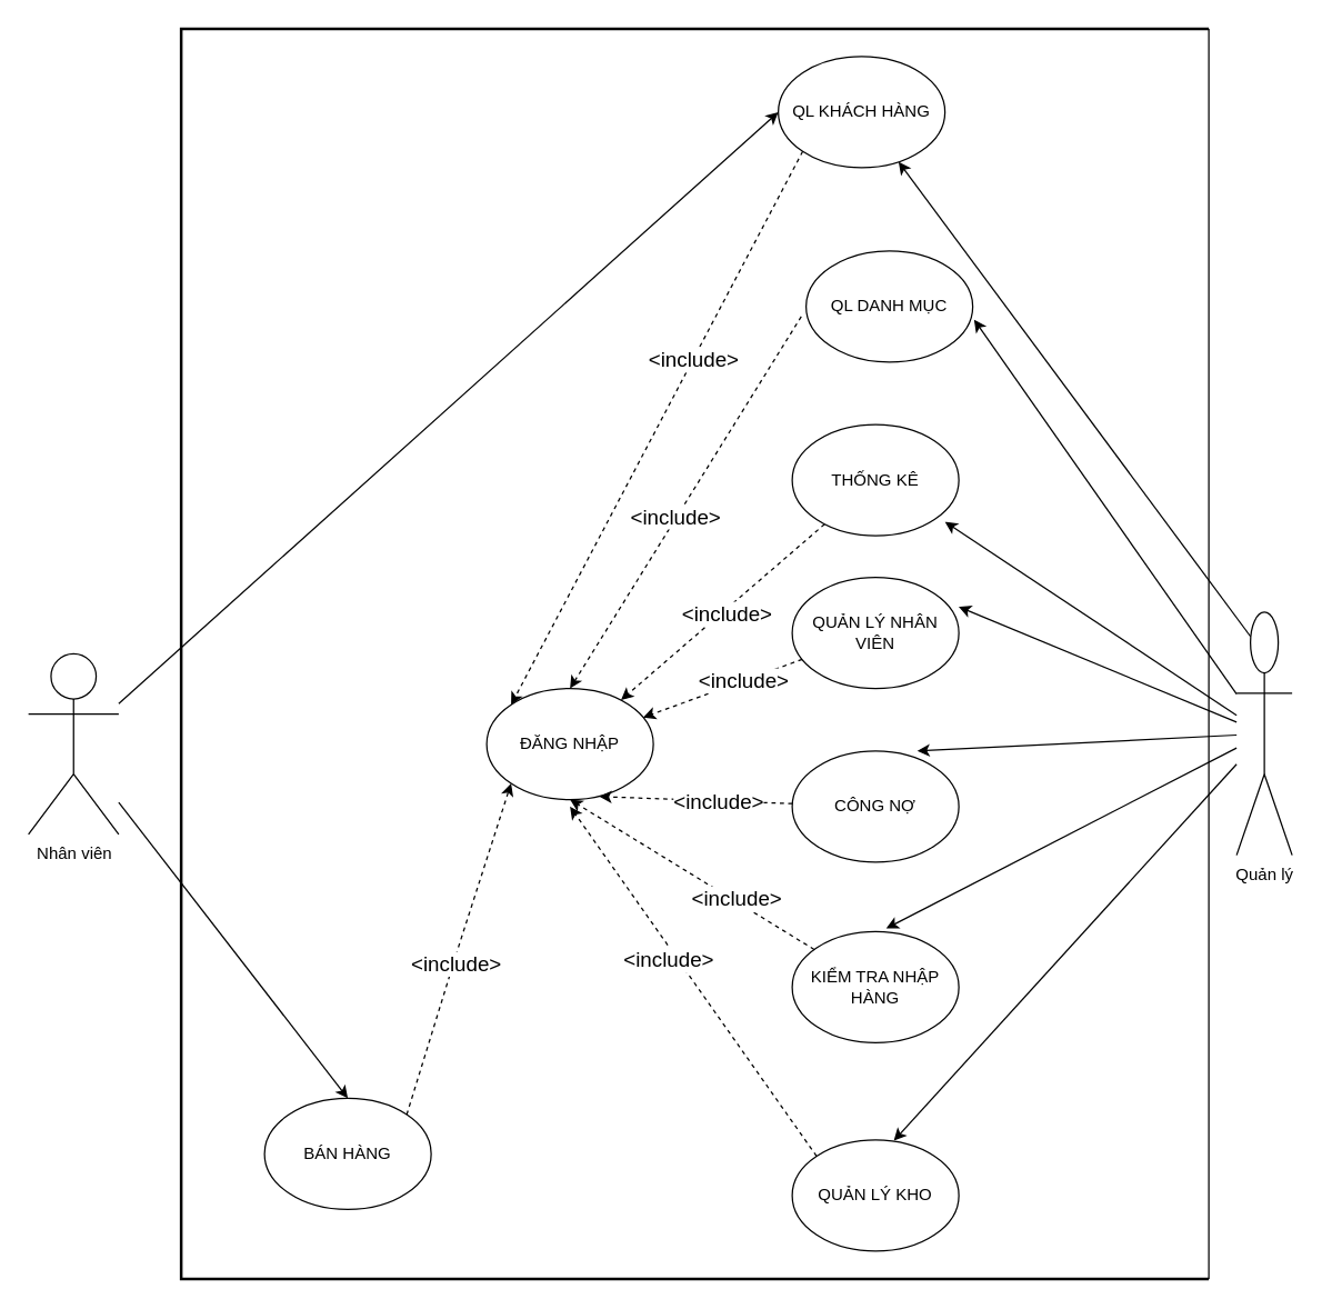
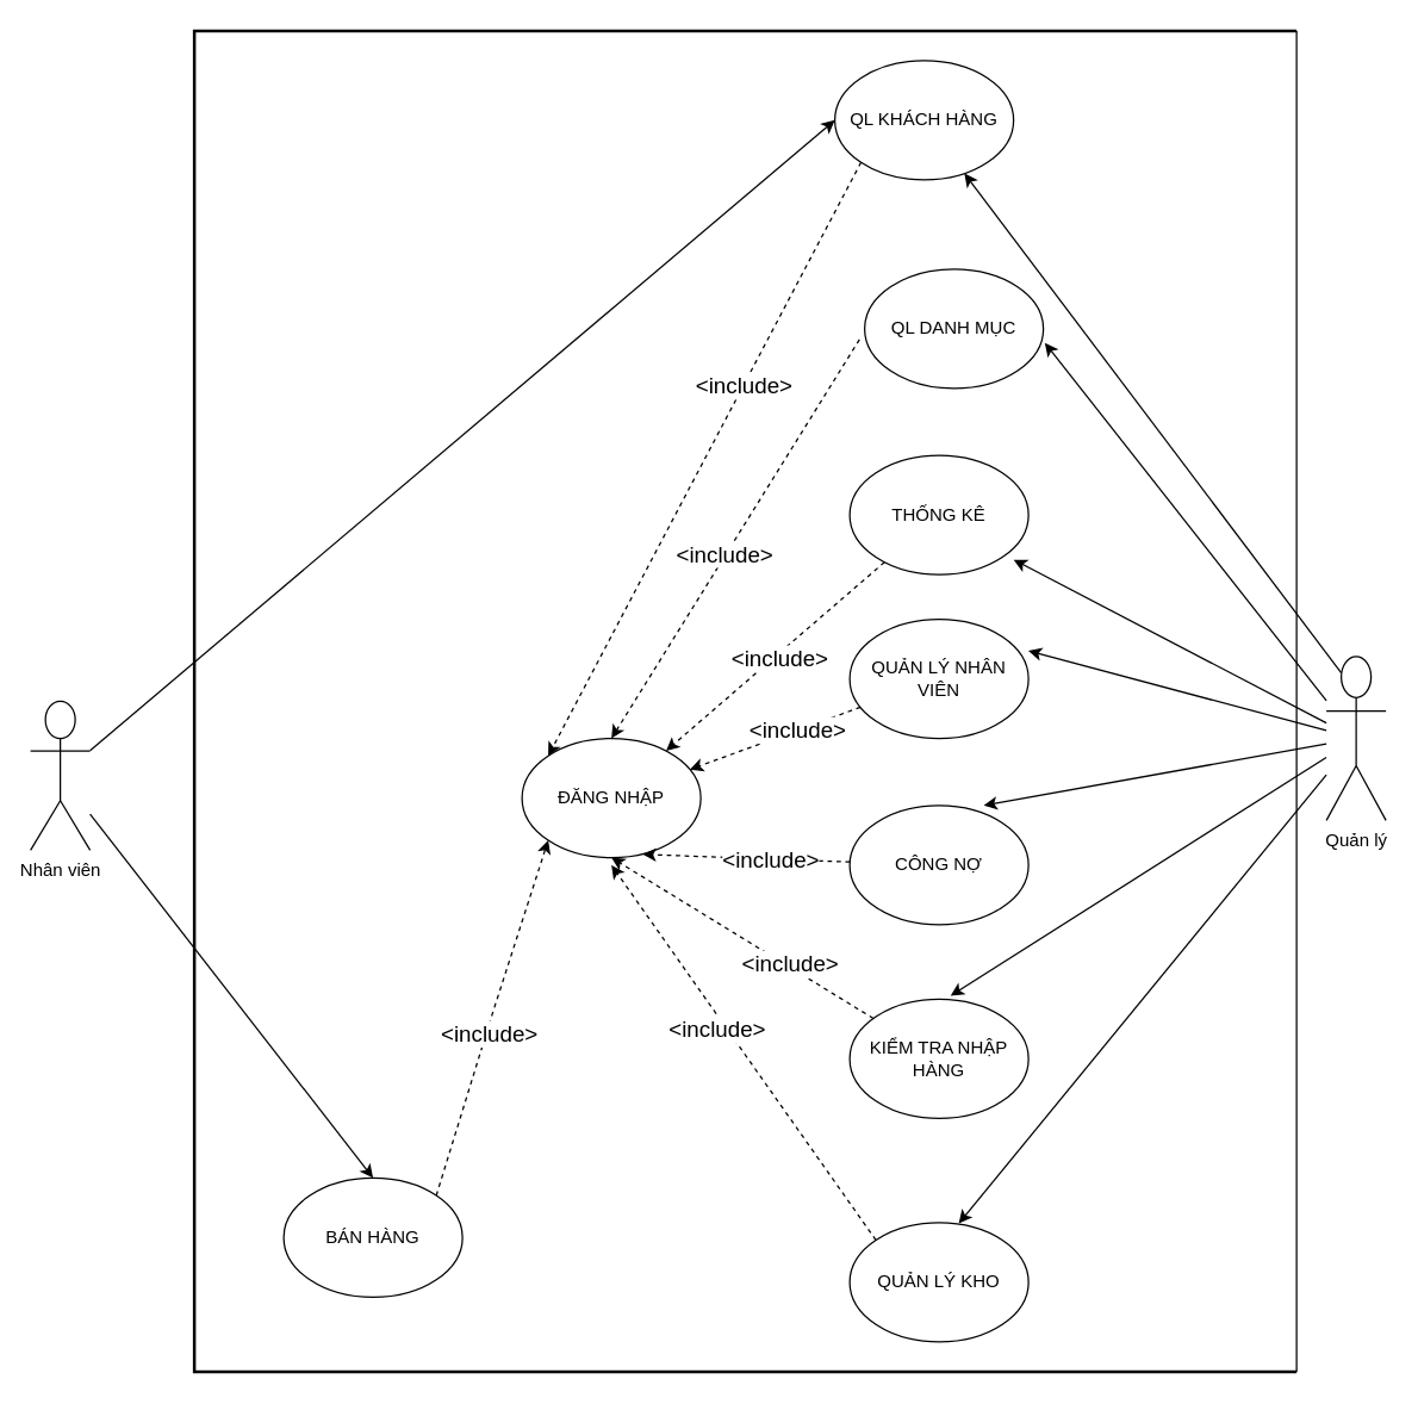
  <mxCell id="0" />
  <mxCell id="1" parent="0" />
  <mxCell id="2" style="rounded=0;orthogonalLoop=1;jettySize=auto;html=1;entryX=0.5;entryY=0;entryDx=0;entryDy=0;" edge="1" parent="1" source="4" target="12"><mxGeometry relative="1" as="geometry"><mxPoint x="320" y="445" as="targetPoint" /></mxGeometry></mxCell>
  <mxCell id="3" style="edgeStyle=none;rounded=0;orthogonalLoop=1;jettySize=auto;html=1;entryX=0;entryY=0.5;entryDx=0;entryDy=0;" edge="1" parent="1" source="4" target="20"><mxGeometry relative="1" as="geometry" /></mxCell>
- <mxCell id="4" value="Nhân viên" style="shape=umlActor;verticalLabelPosition=bottom;verticalAlign=top;html=1;outlineConnect=0;" vertex="1" parent="1"><mxGeometry x="20" y="470" width="65" height="130" as="geometry" /></mxCell>
+ <mxCell id="4" value="Nhân viên" style="shape=umlActor;verticalLabelPosition=bottom;verticalAlign=top;html=1;outlineConnect=0;" vertex="1" parent="1"><mxGeometry x="20" y="470" width="40" height="100" as="geometry" /></mxCell>
  <mxCell id="5" style="edgeStyle=none;rounded=0;orthogonalLoop=1;jettySize=auto;html=1;entryX=0.999;entryY=0.264;entryDx=0;entryDy=0;entryPerimeter=0;" edge="1" parent="1" source="11" target="14"><mxGeometry relative="1" as="geometry" /></mxCell>
  <mxCell id="6" style="edgeStyle=none;rounded=0;orthogonalLoop=1;jettySize=auto;html=1;entryX=0.61;entryY=0.007;entryDx=0;entryDy=0;entryPerimeter=0;" edge="1" parent="1" source="11" target="15"><mxGeometry relative="1" as="geometry" /></mxCell>
  <mxCell id="7" style="edgeStyle=none;rounded=0;orthogonalLoop=1;jettySize=auto;html=1;entryX=0.75;entryY=0;entryDx=0;entryDy=0;entryPerimeter=0;" edge="1" parent="1" source="11" target="21"><mxGeometry relative="1" as="geometry" /></mxCell>
  <mxCell id="8" style="edgeStyle=none;rounded=0;orthogonalLoop=1;jettySize=auto;html=1;entryX=0.564;entryY=-0.028;entryDx=0;entryDy=0;entryPerimeter=0;" edge="1" parent="1" source="11" target="19"><mxGeometry relative="1" as="geometry" /></mxCell>
  <mxCell id="9" style="edgeStyle=none;rounded=0;orthogonalLoop=1;jettySize=auto;html=1;entryX=1.008;entryY=0.618;entryDx=0;entryDy=0;entryPerimeter=0;" edge="1" parent="1" source="11" target="18"><mxGeometry relative="1" as="geometry" /></mxCell>
  <mxCell id="10" style="edgeStyle=none;rounded=0;orthogonalLoop=1;jettySize=auto;html=1;entryX=0.917;entryY=0.875;entryDx=0;entryDy=0;entryPerimeter=0;" edge="1" parent="1" source="11" target="16"><mxGeometry relative="1" as="geometry" /></mxCell>
- <mxCell id="11" value="Quản lý" style="shape=umlActor;verticalLabelPosition=bottom;verticalAlign=top;html=1;outlineConnect=0;" vertex="1" parent="1"><mxGeometry x="890" y="440" width="40" height="175" as="geometry" /></mxCell>
+ <mxCell id="11" value="Quản lý" style="shape=umlActor;verticalLabelPosition=bottom;verticalAlign=top;html=1;outlineConnect=0;" vertex="1" parent="1"><mxGeometry x="890" y="440" width="40" height="110" as="geometry" /></mxCell>
  <mxCell id="12" value="BÁN HÀNG" style="ellipse;whiteSpace=wrap;html=1;" vertex="1" parent="1"><mxGeometry x="190" y="790" width="120" height="80" as="geometry" /></mxCell>
  <mxCell id="13" style="edgeStyle=none;rounded=0;orthogonalLoop=1;jettySize=auto;html=1;dashed=1;" edge="1" parent="1" source="14" target="17"><mxGeometry relative="1" as="geometry" /></mxCell>
  <mxCell id="14" value="QUẢN LÝ NHÂN VIÊN" style="ellipse;whiteSpace=wrap;html=1;" vertex="1" parent="1"><mxGeometry x="570" y="415" width="120" height="80" as="geometry" /></mxCell>
  <mxCell id="15" value="QUẢN LÝ KHO" style="ellipse;whiteSpace=wrap;html=1;" vertex="1" parent="1"><mxGeometry x="570" y="820" width="120" height="80" as="geometry" /></mxCell>
  <mxCell id="16" value="THỐNG KÊ" style="ellipse;whiteSpace=wrap;html=1;" vertex="1" parent="1"><mxGeometry x="570" y="305" width="120" height="80" as="geometry" /></mxCell>
  <mxCell id="17" value="ĐĂNG NHẬP" style="ellipse;whiteSpace=wrap;html=1;" vertex="1" parent="1"><mxGeometry x="350" y="495" width="120" height="80" as="geometry" /></mxCell>
  <mxCell id="18" value="QL DANH MỤC" style="ellipse;whiteSpace=wrap;html=1;" vertex="1" parent="1"><mxGeometry x="580" y="180" width="120" height="80" as="geometry" /></mxCell>
  <mxCell id="19" value="KIỂM TRA NHẬP HÀNG" style="ellipse;whiteSpace=wrap;html=1;" vertex="1" parent="1"><mxGeometry x="570" y="670" width="120" height="80" as="geometry" /></mxCell>
  <mxCell id="20" value="QL KHÁCH HÀNG" style="ellipse;whiteSpace=wrap;html=1;" vertex="1" parent="1"><mxGeometry x="560" y="40" width="120" height="80" as="geometry" /></mxCell>
  <mxCell id="21" value="CÔNG NỢ" style="ellipse;whiteSpace=wrap;html=1;" vertex="1" parent="1"><mxGeometry x="570" y="540" width="120" height="80" as="geometry" /></mxCell>
  <mxCell id="22" style="edgeStyle=none;rounded=0;orthogonalLoop=1;jettySize=auto;html=1;dashed=1;entryX=0.675;entryY=0.972;entryDx=0;entryDy=0;entryPerimeter=0;" edge="1" parent="1" source="21" target="17"><mxGeometry relative="1" as="geometry"><mxPoint x="550.002" y="598.127" as="sourcePoint" /><mxPoint x="435.494" y="639.996" as="targetPoint" /></mxGeometry></mxCell>
  <mxCell id="23" style="edgeStyle=none;rounded=0;orthogonalLoop=1;jettySize=auto;html=1;dashed=1;entryX=0.5;entryY=1;entryDx=0;entryDy=0;" edge="1" parent="1" source="19" target="17"><mxGeometry relative="1" as="geometry"><mxPoint x="517.512" y="719.997" as="sourcePoint" /><mxPoint x="403.004" y="761.866" as="targetPoint" /></mxGeometry></mxCell>
  <mxCell id="24" style="edgeStyle=none;rounded=0;orthogonalLoop=1;jettySize=auto;html=1;dashed=1;exitX=0;exitY=0;exitDx=0;exitDy=0;" edge="1" parent="1" source="15"><mxGeometry relative="1" as="geometry"><mxPoint x="593.563" y="679.67" as="sourcePoint" /><mxPoint x="410" y="580" as="targetPoint" /></mxGeometry></mxCell>
  <mxCell id="25" style="edgeStyle=none;rounded=0;orthogonalLoop=1;jettySize=auto;html=1;dashed=1;" edge="1" parent="1" source="16" target="17"><mxGeometry relative="1" as="geometry"><mxPoint x="603.563" y="689.67" as="sourcePoint" /><mxPoint x="430" y="595" as="targetPoint" /></mxGeometry></mxCell>
  <mxCell id="26" style="edgeStyle=none;rounded=0;orthogonalLoop=1;jettySize=auto;html=1;dashed=1;entryX=0.5;entryY=0;entryDx=0;entryDy=0;exitX=-0.029;exitY=0.59;exitDx=0;exitDy=0;exitPerimeter=0;" edge="1" parent="1" source="18" target="17"><mxGeometry relative="1" as="geometry"><mxPoint x="613.563" y="699.67" as="sourcePoint" /><mxPoint x="440" y="605" as="targetPoint" /></mxGeometry></mxCell>
  <mxCell id="27" style="edgeStyle=none;rounded=0;orthogonalLoop=1;jettySize=auto;html=1;dashed=1;exitX=1;exitY=0;exitDx=0;exitDy=0;entryX=0;entryY=1;entryDx=0;entryDy=0;" edge="1" parent="1" source="12" target="17"><mxGeometry relative="1" as="geometry"><mxPoint x="387.574" y="811.716" as="sourcePoint" /><mxPoint x="230" y="540" as="targetPoint" /><Array as="points"><mxPoint x="330" y="680" /></Array></mxGeometry></mxCell>
  <mxCell id="28" value="&amp;lt;include&amp;gt;" style="edgeLabel;html=1;align=center;verticalAlign=middle;resizable=0;points=[];fontSize=15;" vertex="1" connectable="0" parent="27"><mxGeometry x="-0.08" y="-1" relative="1" as="geometry"><mxPoint as="offset" /></mxGeometry></mxCell>
  <mxCell id="29" style="edgeStyle=none;rounded=0;orthogonalLoop=1;jettySize=auto;html=1;dashed=1;exitX=0;exitY=1;exitDx=0;exitDy=0;entryX=0;entryY=0;entryDx=0;entryDy=0;" edge="1" parent="1" source="20" target="17"><mxGeometry relative="1" as="geometry"><mxPoint x="587.574" y="871.716" as="sourcePoint" /><mxPoint x="430" y="600" as="targetPoint" /></mxGeometry></mxCell>
  <mxCell id="30" value="&amp;lt;include&amp;gt;" style="edgeLabel;html=1;align=center;verticalAlign=middle;resizable=0;points=[];fontSize=15;" vertex="1" connectable="0" parent="1"><mxGeometry x="480.003" y="689.997" as="geometry" /></mxCell>
  <mxCell id="31" value="&amp;lt;include&amp;gt;" style="edgeLabel;html=1;align=center;verticalAlign=middle;resizable=0;points=[];fontSize=15;" vertex="1" connectable="0" parent="1"><mxGeometry x="360.003" y="709.997" as="geometry"><mxPoint x="169" y="-64" as="offset" /></mxGeometry></mxCell>
  <mxCell id="32" value="&amp;lt;include&amp;gt;" style="edgeLabel;html=1;align=center;verticalAlign=middle;resizable=0;points=[];fontSize=15;" vertex="1" connectable="0" parent="1"><mxGeometry x="340.003" y="699.997" as="geometry"><mxPoint x="176" y="-124" as="offset" /></mxGeometry></mxCell>
  <mxCell id="33" value="&amp;lt;include&amp;gt;" style="edgeLabel;html=1;align=center;verticalAlign=middle;resizable=0;points=[];fontSize=15;" vertex="1" connectable="0" parent="1"><mxGeometry x="367.303" y="719.997" as="geometry"><mxPoint x="167" y="-231" as="offset" /></mxGeometry></mxCell>
  <mxCell id="34" value="&amp;lt;include&amp;gt;" style="edgeLabel;html=1;align=center;verticalAlign=middle;resizable=0;points=[];fontSize=15;" vertex="1" connectable="0" parent="1"><mxGeometry x="377.303" y="742.127" as="geometry"><mxPoint x="145" y="-302" as="offset" /></mxGeometry></mxCell>
  <mxCell id="35" value="&amp;lt;include&amp;gt;" style="edgeLabel;html=1;align=center;verticalAlign=middle;resizable=0;points=[];fontSize=15;" vertex="1" connectable="0" parent="1"><mxGeometry x="387.303" y="752.127" as="geometry"><mxPoint x="98" y="-382" as="offset" /></mxGeometry></mxCell>
  <mxCell id="36" value="&amp;lt;include&amp;gt;" style="edgeLabel;html=1;align=center;verticalAlign=middle;resizable=0;points=[];fontSize=15;" vertex="1" connectable="0" parent="1"><mxGeometry x="450.003" y="659.997" as="geometry"><mxPoint x="48" y="-402" as="offset" /></mxGeometry></mxCell>
  <mxCell id="37" style="rounded=0;orthogonalLoop=1;jettySize=auto;html=1;exitX=0.25;exitY=0.1;exitDx=0;exitDy=0;exitPerimeter=0;" edge="1" parent="1" source="11" target="20"><mxGeometry relative="1" as="geometry"><mxPoint x="890" y="380" as="sourcePoint" /><mxPoint x="730" y="125.86" as="targetPoint" /></mxGeometry></mxCell>
  <mxCell id="38" style="edgeStyle=none;rounded=0;orthogonalLoop=1;jettySize=auto;html=1;entryX=0;entryY=0.333;entryDx=0;entryDy=0;entryPerimeter=0;dashed=1;fontSize=15;" edge="1" parent="1" source="4" target="4"><mxGeometry relative="1" as="geometry" /></mxCell>
  <mxCell id="39" value="" style="strokeWidth=2;html=1;shape=mxgraph.flowchart.annotation_1;align=left;pointerEvents=1;fontSize=15;" vertex="1" parent="1"><mxGeometry x="130" y="20" width="740" height="900" as="geometry" /></mxCell>
  <mxCell id="40" value="" style="endArrow=none;html=1;fontSize=15;entryX=1;entryY=0;entryDx=0;entryDy=0;entryPerimeter=0;exitX=1;exitY=1;exitDx=0;exitDy=0;exitPerimeter=0;" edge="1" parent="1" source="39" target="39"><mxGeometry width="50" height="50" relative="1" as="geometry"><mxPoint x="900" y="290" as="sourcePoint" /><mxPoint x="950" y="240" as="targetPoint" /></mxGeometry></mxCell>
